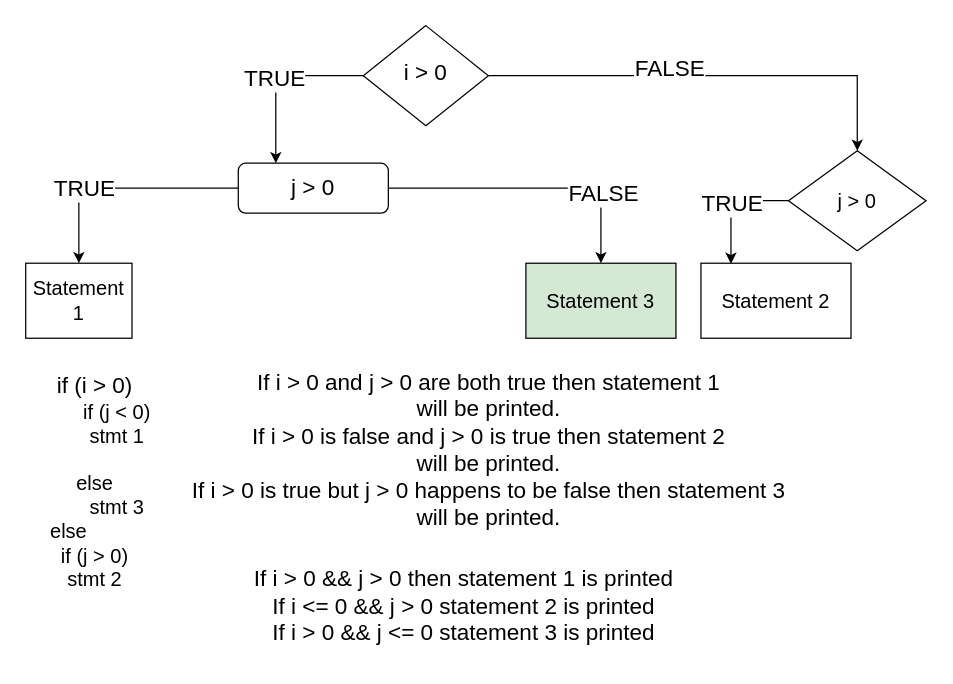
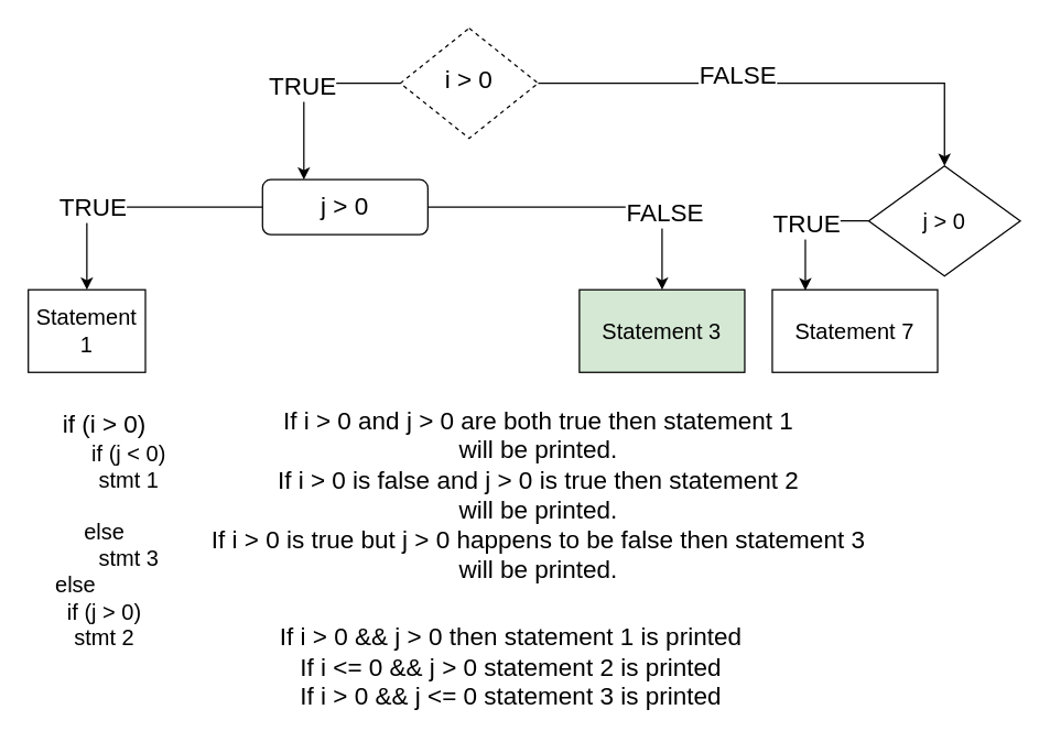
  <mxCell id="0" />
  <mxCell id="1" parent="0" />
  <mxCell id="2" style="edgeStyle=orthogonalEdgeStyle;rounded=0;orthogonalLoop=1;jettySize=auto;html=1;exitX=0;exitY=0.5;exitDx=0;exitDy=0;entryX=0.5;entryY=0;entryDx=0;entryDy=0;" edge="1" parent="1" source="6" target="13"><mxGeometry relative="1" as="geometry" /></mxCell>
  <mxCell id="3" value="&lt;font style=&quot;font-size: 18px;&quot;&gt;TRUE&lt;/font&gt;" style="edgeLabel;html=1;align=center;verticalAlign=middle;resizable=0;points=[];" vertex="1" connectable="0" parent="2"><mxGeometry x="0.322" relative="1" as="geometry"><mxPoint as="offset" /></mxGeometry></mxCell>
  <mxCell id="4" style="edgeStyle=orthogonalEdgeStyle;rounded=0;orthogonalLoop=1;jettySize=auto;html=1;exitX=1;exitY=0.5;exitDx=0;exitDy=0;entryX=0.5;entryY=0;entryDx=0;entryDy=0;" edge="1" parent="1" source="6" target="12"><mxGeometry relative="1" as="geometry" /></mxCell>
  <mxCell id="5" value="&lt;font style=&quot;font-size: 18px;&quot;&gt;FALSE&lt;/font&gt;" style="edgeLabel;html=1;align=center;verticalAlign=middle;resizable=0;points=[];" vertex="1" connectable="0" parent="4"><mxGeometry x="0.509" y="1" relative="1" as="geometry"><mxPoint as="offset" /></mxGeometry></mxCell>
  <mxCell id="6" value="&lt;font style=&quot;font-size: 18px;&quot;&gt;j &amp;gt; 0&lt;/font&gt;" style="rounded=1;whiteSpace=wrap;html=1;fontSize=12;glass=0;strokeWidth=1;shadow=0;" parent="1" vertex="1"><mxGeometry x="190" y="130" width="120" height="40" as="geometry" /></mxCell>
  <mxCell id="7" style="edgeStyle=orthogonalEdgeStyle;rounded=0;orthogonalLoop=1;jettySize=auto;html=1;exitX=1;exitY=0.5;exitDx=0;exitDy=0;entryX=0.5;entryY=0;entryDx=0;entryDy=0;" edge="1" parent="1" source="11" target="14"><mxGeometry relative="1" as="geometry" /></mxCell>
  <mxCell id="8" value="&lt;font style=&quot;font-size: 18px;&quot;&gt;FALSE&lt;/font&gt;" style="edgeLabel;html=1;align=center;verticalAlign=middle;resizable=0;points=[];" vertex="1" connectable="0" parent="7"><mxGeometry x="-0.189" y="6" relative="1" as="geometry"><mxPoint as="offset" /></mxGeometry></mxCell>
  <mxCell id="9" style="edgeStyle=orthogonalEdgeStyle;rounded=0;orthogonalLoop=1;jettySize=auto;html=1;exitX=0;exitY=0.5;exitDx=0;exitDy=0;entryX=0.25;entryY=0;entryDx=0;entryDy=0;" edge="1" parent="1" source="11" target="6"><mxGeometry relative="1" as="geometry" /></mxCell>
  <mxCell id="10" value="&lt;font style=&quot;font-size: 18px;&quot;&gt;TRUE&lt;/font&gt;" style="edgeLabel;html=1;align=center;verticalAlign=middle;resizable=0;points=[];" vertex="1" connectable="0" parent="9"><mxGeometry x="0.029" y="-2" relative="1" as="geometry"><mxPoint as="offset" /></mxGeometry></mxCell>
- <mxCell id="11" value="&lt;font style=&quot;font-size: 18px;&quot;&gt;i &amp;gt; 0&lt;/font&gt;" style="rhombus;whiteSpace=wrap;html=1;shadow=0;fontFamily=Helvetica;fontSize=12;align=center;strokeWidth=1;spacing=6;spacingTop=-4;" parent="1" vertex="1"><mxGeometry x="290" y="20" width="100" height="80" as="geometry" /></mxCell>
+ <mxCell id="11" value="&lt;font style=&quot;font-size: 18px;&quot;&gt;i &amp;gt; 0&lt;/font&gt;" style="rhombus;whiteSpace=wrap;html=1;shadow=0;fontFamily=Helvetica;fontSize=12;align=center;strokeWidth=1;spacing=6;spacingTop=-4;dashed=1;" parent="1" vertex="1"><mxGeometry x="290" y="20" width="100" height="80" as="geometry" /></mxCell>
  <mxCell id="12" value="&lt;font size=&quot;3&quot;&gt;Statement 3&lt;/font&gt;" style="whiteSpace=wrap;html=1;fillColor=#d5e8d4;" vertex="1" parent="1"><mxGeometry x="420" y="210" width="120" height="60" as="geometry" /></mxCell>
  <mxCell id="13" value="&lt;font size=&quot;3&quot;&gt;Statement 1&lt;/font&gt;" style="whiteSpace=wrap;html=1;" vertex="1" parent="1"><mxGeometry x="20" y="210" width="85" height="60" as="geometry" /></mxCell>
  <mxCell id="14" value="&lt;font size=&quot;3&quot;&gt;j &amp;gt; 0&lt;/font&gt;" style="rhombus;whiteSpace=wrap;html=1;" vertex="1" parent="1"><mxGeometry x="630" y="120" width="110" height="80" as="geometry" /></mxCell>
- <mxCell id="15" value="&lt;font size=&quot;3&quot;&gt;Statement 2&lt;/font&gt;" style="whiteSpace=wrap;html=1;" vertex="1" parent="1"><mxGeometry x="560" y="210" width="120" height="60" as="geometry" /></mxCell>
+ <mxCell id="15" value="&lt;font size=&quot;3&quot;&gt;Statement 7&lt;/font&gt;" style="whiteSpace=wrap;html=1;" vertex="1" parent="1"><mxGeometry x="560" y="210" width="120" height="60" as="geometry" /></mxCell>
  <mxCell id="16" style="edgeStyle=orthogonalEdgeStyle;rounded=0;orthogonalLoop=1;jettySize=auto;html=1;exitX=0;exitY=0.5;exitDx=0;exitDy=0;entryX=0.2;entryY=0.008;entryDx=0;entryDy=0;entryPerimeter=0;" edge="1" parent="1" source="14" target="15"><mxGeometry relative="1" as="geometry" /></mxCell>
  <mxCell id="17" value="&lt;font style=&quot;font-size: 18px;&quot;&gt;TRUE&lt;/font&gt;" style="edgeLabel;html=1;align=center;verticalAlign=middle;resizable=0;points=[];" vertex="1" connectable="0" parent="16"><mxGeometry x="-0.015" relative="1" as="geometry"><mxPoint as="offset" /></mxGeometry></mxCell>
  <mxCell id="18" value="&lt;font style=&quot;font-size: 18px;&quot;&gt;if (i &amp;gt; 0)&lt;/font&gt;&lt;div&gt;&lt;font size=&quot;3&quot; style=&quot;&quot;&gt;&lt;span style=&quot;white-space: pre;&quot;&gt;&#09;&lt;/span&gt;if (j &amp;lt; 0)&lt;/font&gt;&lt;/div&gt;&lt;div&gt;&lt;font size=&quot;3&quot; style=&quot;&quot;&gt;&lt;span style=&quot;white-space: pre;&quot;&gt;&#09;&lt;/span&gt;stmt 1&lt;/font&gt;&lt;/div&gt;&lt;div&gt;&lt;font size=&quot;3&quot; style=&quot;&quot;&gt;&lt;br&gt;&lt;/font&gt;&lt;/div&gt;&lt;div&gt;&lt;font size=&quot;3&quot; style=&quot;&quot;&gt;else&lt;/font&gt;&lt;/div&gt;&lt;div&gt;&lt;font size=&quot;3&quot;&gt;&lt;span style=&quot;white-space: pre;&quot;&gt;&#09;&lt;/span&gt;stmt 3&lt;br&gt;&lt;/font&gt;&lt;/div&gt;&lt;div&gt;&lt;font size=&quot;3&quot;&gt;else&lt;span style=&quot;white-space: pre;&quot;&gt;&#09;&lt;/span&gt;&lt;span style=&quot;white-space: pre;&quot;&gt;&#09;&lt;/span&gt;&lt;/font&gt;&lt;/div&gt;&lt;div&gt;&lt;font size=&quot;3&quot;&gt;if (j &amp;gt; 0)&lt;/font&gt;&lt;/div&gt;&lt;div&gt;&lt;font size=&quot;3&quot;&gt;stmt 2&lt;/font&gt;&lt;/div&gt;" style="text;html=1;align=center;verticalAlign=middle;resizable=0;points=[];autosize=1;strokeColor=none;fillColor=none;" vertex="1" parent="1"><mxGeometry x="20" y="290" width="110" height="190" as="geometry" /></mxCell>
  <mxCell id="19" value="&lt;font style=&quot;font-size: 18px;&quot;&gt;If i &amp;gt; 0 and j &amp;gt; 0 are both true then statement 1&lt;/font&gt;&lt;div&gt;&lt;font style=&quot;font-size: 18px;&quot;&gt;will be printed.&lt;/font&gt;&lt;/div&gt;&lt;div&gt;&lt;font style=&quot;font-size: 18px;&quot;&gt;If i &amp;gt; 0 is false and j &amp;gt; 0 is true then statement 2&lt;/font&gt;&lt;/div&gt;&lt;div&gt;&lt;font style=&quot;font-size: 18px;&quot;&gt;will be printed.&lt;/font&gt;&lt;/div&gt;&lt;div&gt;&lt;font style=&quot;font-size: 18px;&quot;&gt;If i &amp;gt; 0 is true but j &amp;gt; 0 happens to be false then statement 3&lt;/font&gt;&lt;/div&gt;&lt;div&gt;&lt;font style=&quot;font-size: 18px;&quot;&gt;will be printed.&lt;/font&gt;&lt;/div&gt;" style="text;html=1;align=center;verticalAlign=middle;resizable=0;points=[];autosize=1;strokeColor=none;fillColor=none;" vertex="1" parent="1"><mxGeometry x="140" y="290" width="500" height="140" as="geometry" /></mxCell>
  <mxCell id="20" value="&lt;font style=&quot;font-size: 18px;&quot;&gt;If i &amp;gt; 0 &amp;amp;&amp;amp; j &amp;gt; 0 then statement 1 is printed&lt;/font&gt;&lt;div&gt;&lt;font style=&quot;font-size: 18px;&quot;&gt;If i &amp;lt;= 0 &amp;amp;&amp;amp; j &amp;gt; 0 statement 2 is printed&lt;/font&gt;&lt;/div&gt;&lt;div&gt;&lt;font style=&quot;font-size: 18px;&quot;&gt;If i &amp;gt; 0 &amp;amp;&amp;amp; j &amp;lt;= 0 statement 3 is printed&lt;/font&gt;&lt;/div&gt;" style="text;html=1;align=center;verticalAlign=middle;resizable=0;points=[];autosize=1;strokeColor=none;fillColor=none;" vertex="1" parent="1"><mxGeometry x="190" y="445" width="360" height="80" as="geometry" /></mxCell>
